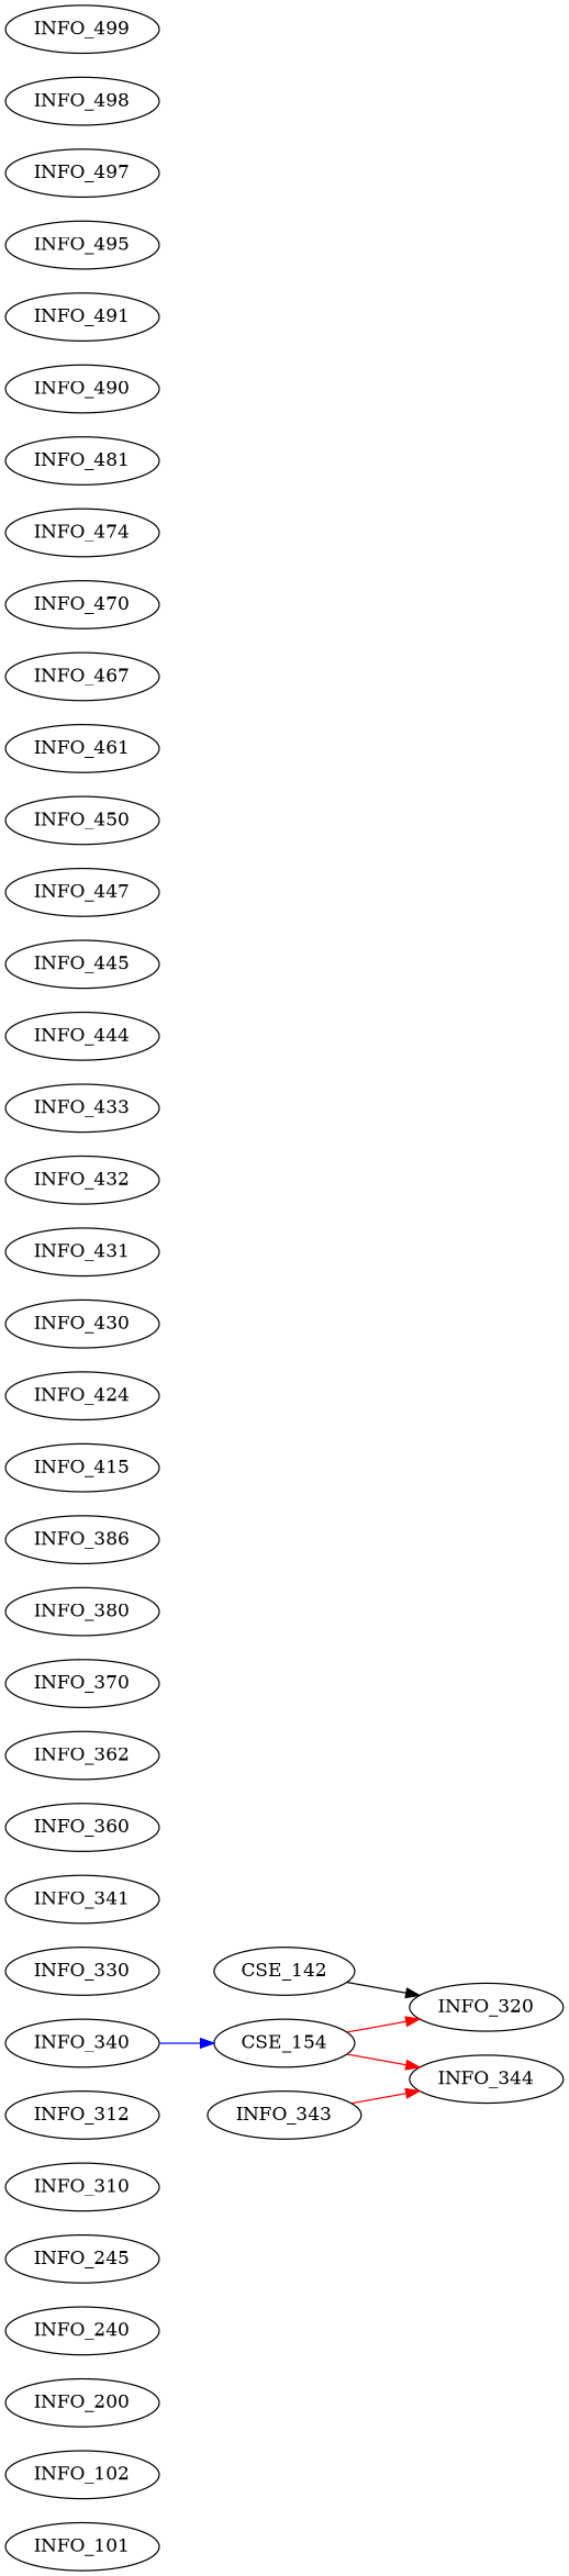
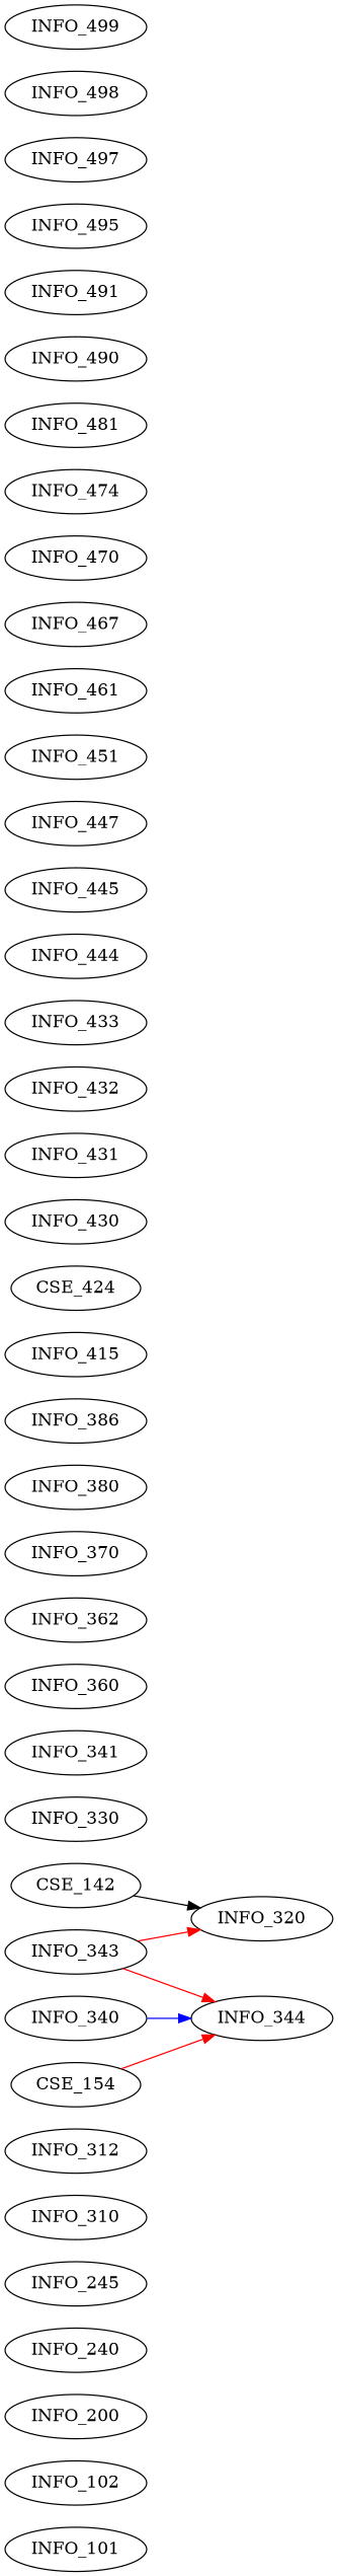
  digraph {
    rankdir=LR
    edge [color=red]
    INFO_101
    INFO_102
    INFO_200
    INFO_240
    INFO_245
    INFO_310
    INFO_312
    CSE_142
    INFO_320
    INFO_343
    INFO_344
    INFO_330
    INFO_340
    INFO_341
    CSE_154
    INFO_360
    INFO_362
    INFO_370
    INFO_380
    INFO_386
    INFO_415
-   INFO_424
+   INFO_424 [label=CSE_424]
    INFO_430
    INFO_431
    INFO_432
    INFO_433
    INFO_444
    INFO_445
    INFO_447
-   INFO_450
+   INFO_450 [label=INFO_451]
    INFO_461
    INFO_467
    INFO_470
    INFO_474
    INFO_481
    INFO_490
    INFO_491
    INFO_495
    INFO_497
    INFO_498
    INFO_499
    CSE_142 -> INFO_320 [color=black]
-   CSE_154 -> INFO_320
+   INFO_343 -> INFO_320
    INFO_343 -> INFO_344
-   INFO_340 -> CSE_154 [color=blue]
+   INFO_340 -> INFO_344 [color=blue]
    CSE_154 -> INFO_344
  }
